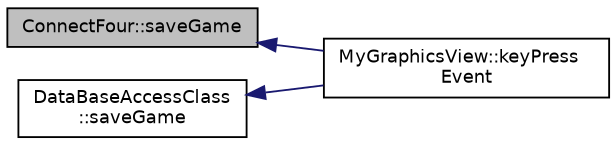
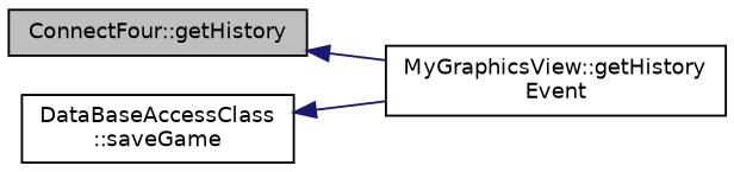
  digraph {
    rankdir=LR
    node [color=black fillcolor=white fontname=Helvetica fontsize=10 shape=record style=filled]
    edge [color=midnightblue dir=back fontname=Helvetica fontsize=10 labelfontname=Helvetica labelfontsize=10 style=solid]
-   n1 [fillcolor=grey75 fontcolor=black height=0.2 label="ConnectFour::saveGame" width=0.4]
-   n2 [height=0.2 label="MyGraphicsView::keyPress\lEvent" width=0.4]
+   n1 [fillcolor=grey75 fontcolor=black height=0.2 label="ConnectFour::getHistory" width=0.4]
+   n2 [height=0.2 label="MyGraphicsView::getHistory\lEvent" width=0.4]
    n3 [height=0.2 label="DataBaseAccessClass\l::saveGame" width=0.4]
    n1 -> n2
    n3 -> n2
  }
